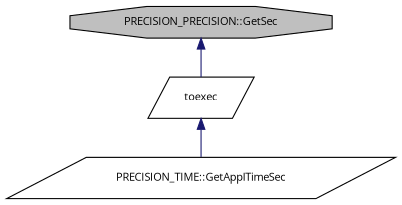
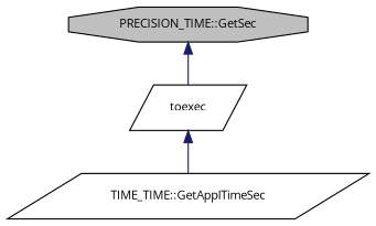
  digraph {
    fontname="Open Sans"
    rankdir=TB
    node [color=black fontname="Open Sans" fontsize=10 shape=parallelogram]
    edge [color=midnightblue dir=back fontname="Open Sans" fontsize=10 labelfontname=FreeSans labelfontsize=10 style=solid]
-   n1 [fillcolor=grey75 fontcolor=black height=0.2 label="PRECISION_PRECISION::GetSec" shape=octagon style=filled width=0.4]
+   n1 [fillcolor=grey75 fontcolor=black height=0.2 label="PRECISION_TIME::GetSec" shape=octagon style=filled width=0.4]
    n2 [height=0.2 label=toexec width=0.4]
-   n3 [height=0.2 label="PRECISION_TIME::GetApplTimeSec" width=0.4]
+   n3 [height=0.2 label="TIME_TIME::GetApplTimeSec" width=0.4]
    n1 -> n2
    n2 -> n3
  }
